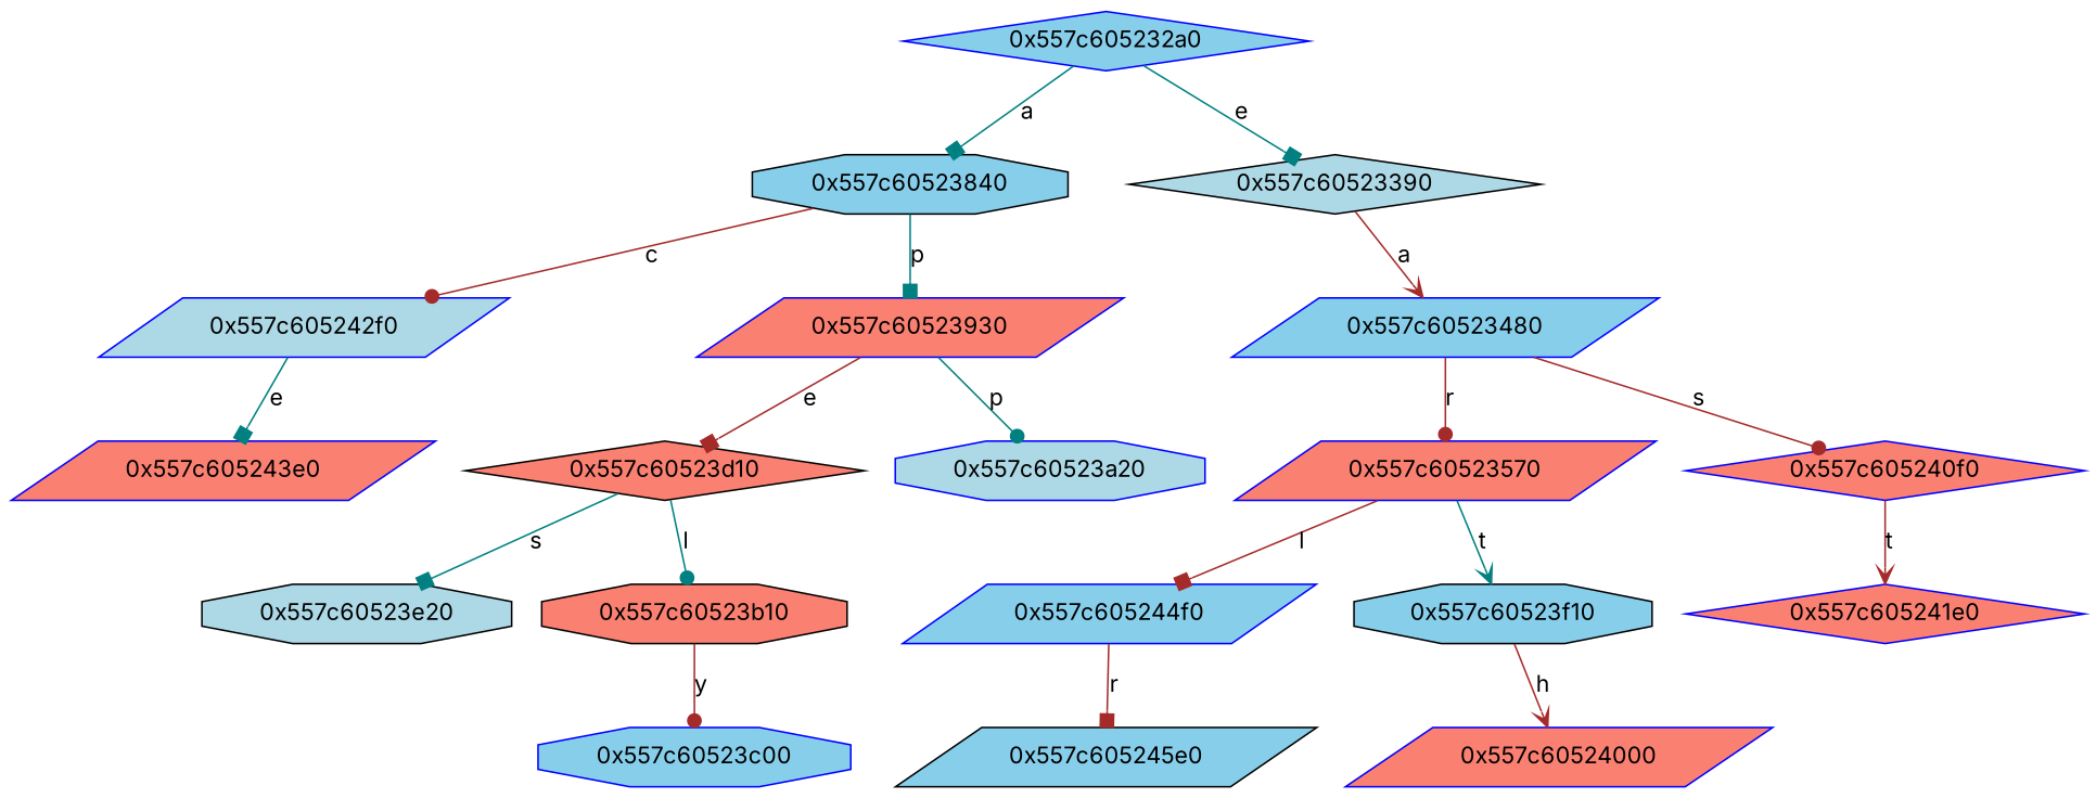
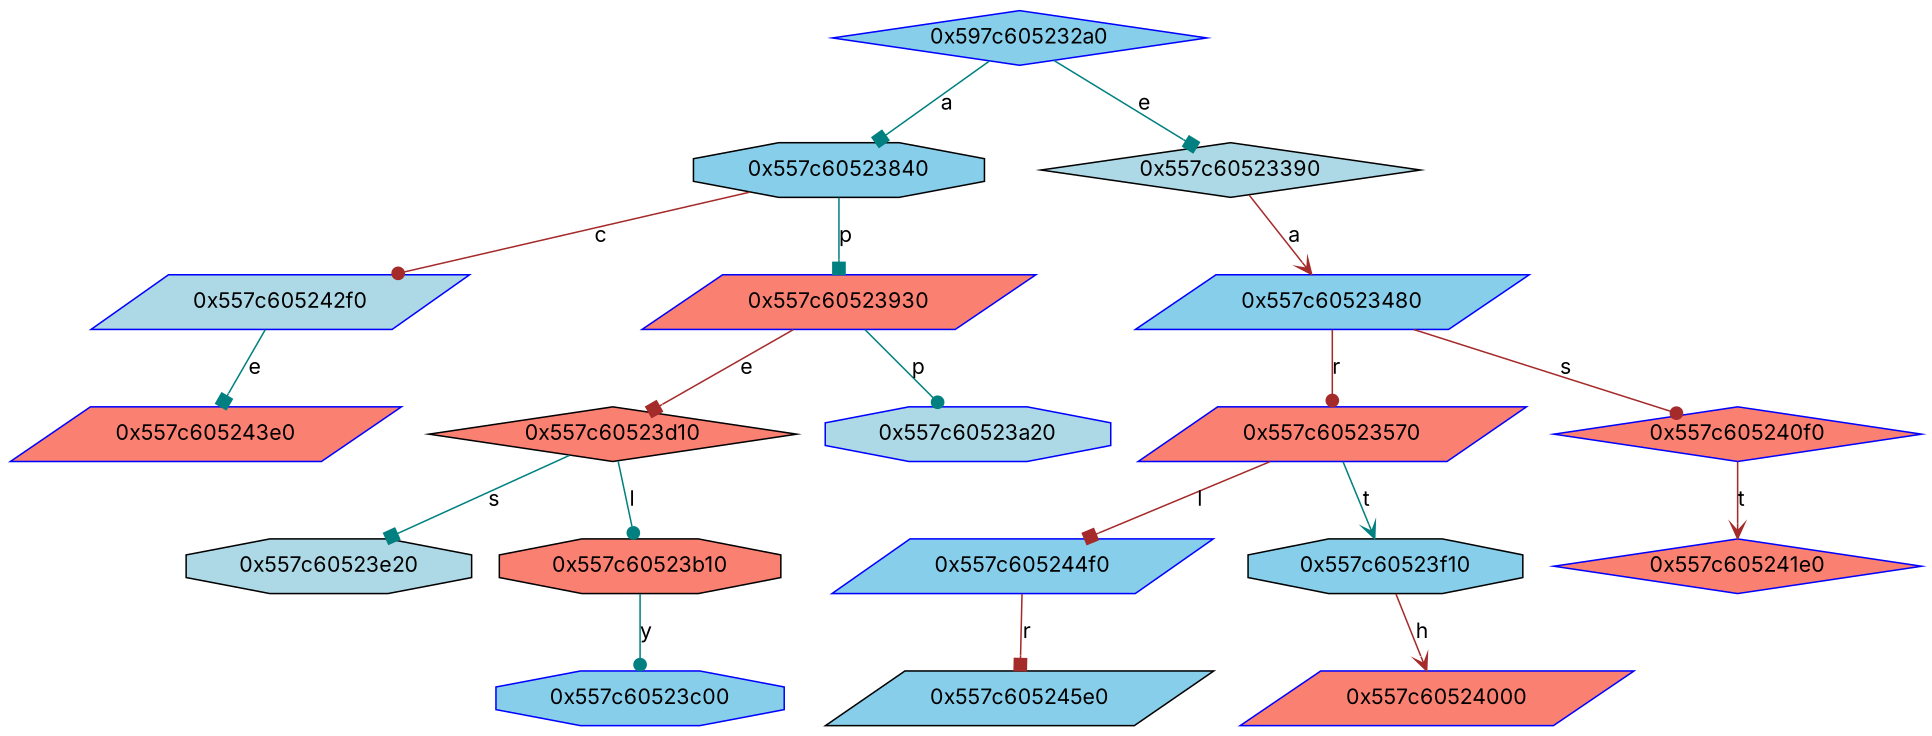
  digraph {
    fontname=Inter
    node [color=blue fillcolor=salmon fontname=Inter shape=parallelogram style=filled]
    edge [arrowhead=box color=brown fontname=Inter]
-   "0x557c605232a0" [fillcolor=skyblue shape=diamond]
+   "0x557c605232a0" [fillcolor=skyblue shape=diamond label="0x597c605232a0"]
    "0x557c60523840" [color=black fillcolor=skyblue shape=octagon]
    "0x557c60523390" [color=black fillcolor=lightblue shape=diamond]
    "0x557c605242f0" [fillcolor=lightblue]
    "0x557c60523930"
    "0x557c60523480" [fillcolor=skyblue]
    "0x557c605243e0"
    "0x557c60523d10" [color=black shape=diamond]
    "0x557c60523a20" [fillcolor=lightblue shape=octagon]
    "0x557c60523570"
    "0x557c605240f0" [shape=diamond]
    "0x557c60523e20" [color=black fillcolor=lightblue shape=octagon]
    "0x557c60523b10" [color=black shape=octagon]
    "0x557c605244f0" [fillcolor=skyblue]
    "0x557c60523f10" [color=black fillcolor=skyblue shape=octagon]
    "0x557c605241e0" [shape=diamond]
    "0x557c60523c00" [fillcolor=skyblue shape=octagon]
    "0x557c605245e0" [color=black fillcolor=skyblue]
    "0x557c60524000"
    "0x557c605232a0" -> "0x557c60523840" [color=teal label=a]
    "0x557c605232a0" -> "0x557c60523390" [color=teal label=e]
    "0x557c60523840" -> "0x557c605242f0" [arrowhead=dot label=c]
    "0x557c60523840" -> "0x557c60523930" [color=teal label=p]
    "0x557c60523390" -> "0x557c60523480" [arrowhead=vee label=a]
    "0x557c605242f0" -> "0x557c605243e0" [color=teal label=e]
    "0x557c60523930" -> "0x557c60523d10" [label=e]
    "0x557c60523930" -> "0x557c60523a20" [arrowhead=dot color=teal label=p]
    "0x557c60523480" -> "0x557c60523570" [arrowhead=dot label=r]
    "0x557c60523480" -> "0x557c605240f0" [arrowhead=dot label=s]
    "0x557c60523d10" -> "0x557c60523e20" [color=teal label=s]
    "0x557c60523d10" -> "0x557c60523b10" [arrowhead=dot color=teal label=l]
    "0x557c60523570" -> "0x557c605244f0" [label=l]
    "0x557c60523570" -> "0x557c60523f10" [arrowhead=vee color=teal label=t]
    "0x557c605240f0" -> "0x557c605241e0" [arrowhead=vee label=t]
-   "0x557c60523b10" -> "0x557c60523c00" [arrowhead=dot label=y]
+   "0x557c60523b10" -> "0x557c60523c00" [arrowhead=dot color=teal label=y]
    "0x557c605244f0" -> "0x557c605245e0" [label=r]
    "0x557c60523f10" -> "0x557c60524000" [arrowhead=vee label=h]
  }
